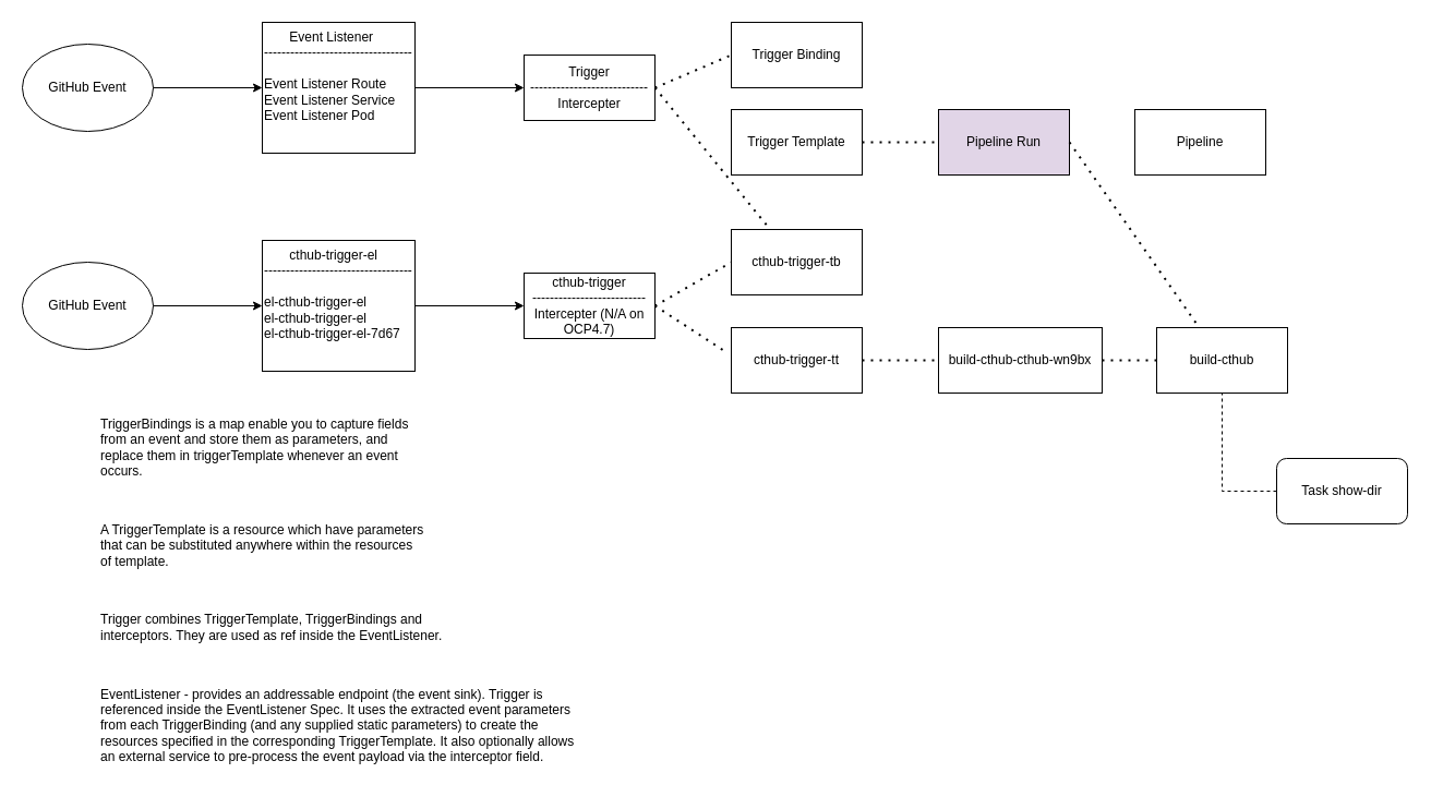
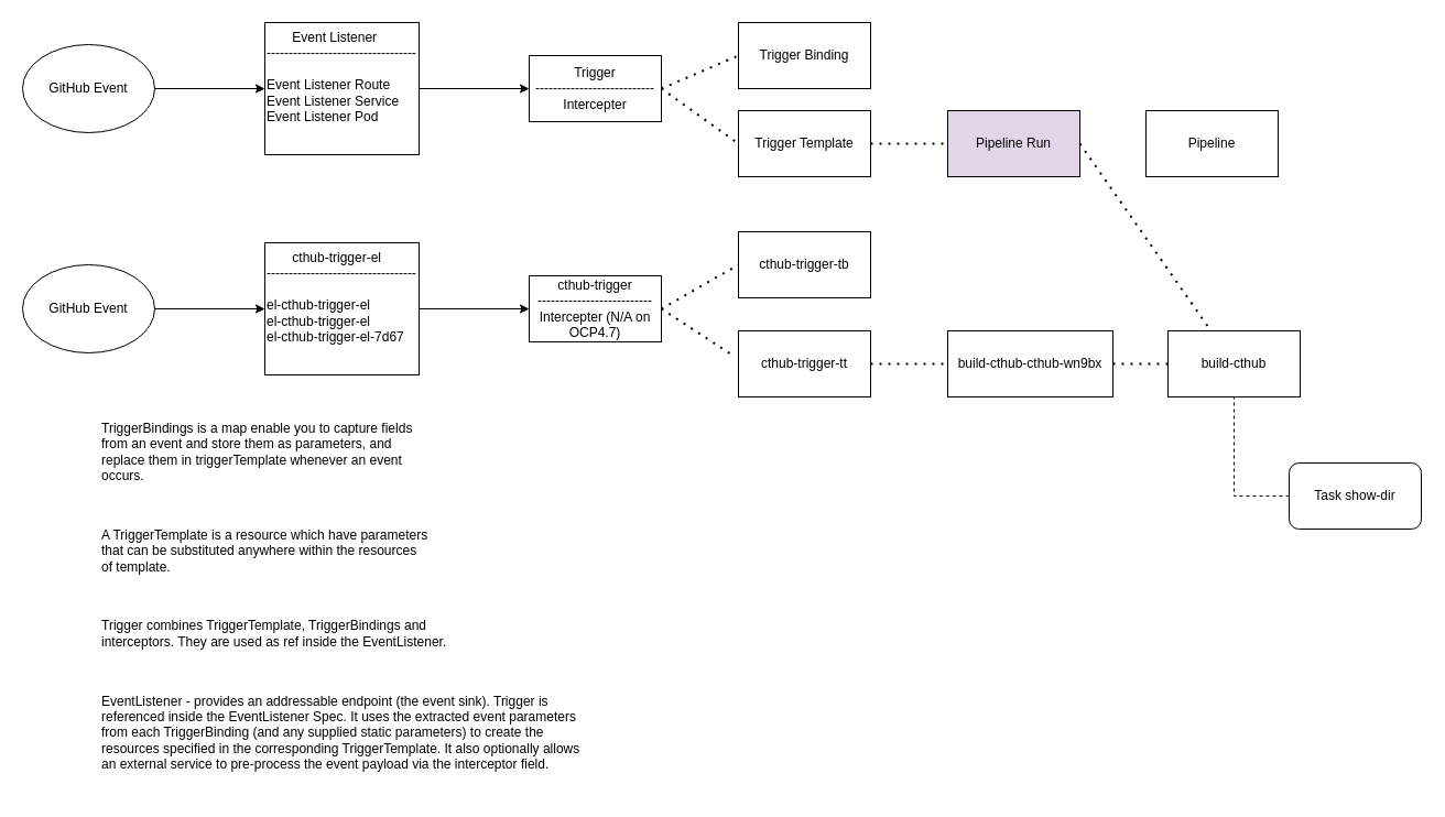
  <mxCell id="0" />
  <mxCell id="1" parent="0" />
  <mxCell id="2" value="&amp;nbsp; &amp;nbsp; &amp;nbsp; &amp;nbsp;Event Listener&lt;br&gt;----------------------------------&lt;br&gt;&lt;br&gt;Event Listener Route&lt;br&gt;Event Listener Service&lt;br&gt;Event Listener Pod" style="rounded=0;whiteSpace=wrap;html=1;align=left;verticalAlign=top;" vertex="1" parent="1"><mxGeometry x="240" y="20" width="140" height="120" as="geometry" /></mxCell>
  <mxCell id="3" value="GitHub Event" style="ellipse;whiteSpace=wrap;html=1;" vertex="1" parent="1"><mxGeometry x="20" y="40" width="120" height="80" as="geometry" /></mxCell>
  <mxCell id="4" value="" style="endArrow=classic;html=1;rounded=0;exitX=1;exitY=0.5;exitDx=0;exitDy=0;entryX=0;entryY=0.5;entryDx=0;entryDy=0;" edge="1" parent="1" source="3" target="2"><mxGeometry width="50" height="50" relative="1" as="geometry"><mxPoint x="390" y="190" as="sourcePoint" /><mxPoint x="440" y="140" as="targetPoint" /></mxGeometry></mxCell>
  <mxCell id="5" value="Trigger Binding" style="rounded=0;whiteSpace=wrap;html=1;" vertex="1" parent="1"><mxGeometry x="670" y="20" width="120" height="60" as="geometry" /></mxCell>
  <mxCell id="6" value="Trigger Template" style="rounded=0;whiteSpace=wrap;html=1;" vertex="1" parent="1"><mxGeometry x="670" y="100" width="120" height="60" as="geometry" /></mxCell>
  <mxCell id="7" value="TriggerBindings is a map enable you to capture fields from an event and store them as parameters, and replace them in triggerTemplate whenever an event occurs." style="text;html=1;strokeColor=none;fillColor=none;align=left;verticalAlign=middle;whiteSpace=wrap;rounded=0;" vertex="1" parent="1"><mxGeometry x="90" y="370" width="300" height="80" as="geometry" /></mxCell>
  <mxCell id="8" value="A TriggerTemplate is a resource which have parameters that can be substituted anywhere within the resources of template." style="text;html=1;strokeColor=none;fillColor=none;align=left;verticalAlign=middle;whiteSpace=wrap;rounded=0;" vertex="1" parent="1"><mxGeometry x="90" y="470" width="300" height="60" as="geometry" /></mxCell>
  <mxCell id="9" value="Trigger&lt;br&gt;---------------------------&lt;br&gt;Intercepter" style="rounded=0;whiteSpace=wrap;html=1;" vertex="1" parent="1"><mxGeometry x="480" y="50" width="120" height="60" as="geometry" /></mxCell>
  <mxCell id="10" value="" style="endArrow=none;dashed=1;html=1;dashPattern=1 3;strokeWidth=2;rounded=0;entryX=0;entryY=0.5;entryDx=0;entryDy=0;exitX=1;exitY=0.5;exitDx=0;exitDy=0;" edge="1" parent="1" source="9" target="5"><mxGeometry width="50" height="50" relative="1" as="geometry"><mxPoint x="460" y="310" as="sourcePoint" /><mxPoint x="510" y="260" as="targetPoint" /></mxGeometry></mxCell>
- <mxCell id="11" value="" style="endArrow=none;dashed=1;html=1;dashPattern=1 3;strokeWidth=2;rounded=0;exitX=1;exitY=0.5;exitDx=0;exitDy=0;" edge="1" parent="1" source="9" target="22"><mxGeometry width="50" height="50" relative="1" as="geometry"><mxPoint x="460" y="310" as="sourcePoint" /><mxPoint x="510" y="260" as="targetPoint" /></mxGeometry></mxCell>
+ <mxCell id="11" value="" style="endArrow=none;dashed=1;html=1;dashPattern=1 3;strokeWidth=2;rounded=0;entryX=0;entryY=0.5;entryDx=0;entryDy=0;exitX=1;exitY=0.5;exitDx=0;exitDy=0;" edge="1" parent="1" source="9" target="6"><mxGeometry width="50" height="50" relative="1" as="geometry"><mxPoint x="460" y="310" as="sourcePoint" /><mxPoint x="510" y="260" as="targetPoint" /></mxGeometry></mxCell>
  <mxCell id="12" value="Trigger combines TriggerTemplate, TriggerBindings and interceptors. They are used as ref inside the EventListener." style="text;html=1;strokeColor=none;fillColor=none;align=left;verticalAlign=middle;whiteSpace=wrap;rounded=0;" vertex="1" parent="1"><mxGeometry x="90" y="540" width="340" height="70" as="geometry" /></mxCell>
  <mxCell id="13" value="" style="endArrow=classic;html=1;rounded=0;exitX=1;exitY=0.5;exitDx=0;exitDy=0;entryX=0;entryY=0.5;entryDx=0;entryDy=0;" edge="1" parent="1" source="2" target="9"><mxGeometry width="50" height="50" relative="1" as="geometry"><mxPoint x="430" y="210" as="sourcePoint" /><mxPoint x="480" y="160" as="targetPoint" /></mxGeometry></mxCell>
  <mxCell id="14" value="EventListener - provides an addressable endpoint (the event sink). Trigger is referenced inside the EventListener Spec. It uses the extracted event parameters from each TriggerBinding (and any supplied static parameters) to create the resources specified in the corresponding TriggerTemplate. It also optionally allows an external service to pre-process the event payload via the interceptor field." style="text;html=1;strokeColor=none;fillColor=none;align=left;verticalAlign=middle;whiteSpace=wrap;rounded=0;" vertex="1" parent="1"><mxGeometry x="90" y="610" width="440" height="110" as="geometry" /></mxCell>
  <mxCell id="15" value="Pipeline Run" style="rounded=0;whiteSpace=wrap;html=1;fillColor=#e1d5e7;" vertex="1" parent="1"><mxGeometry x="860" y="100" width="120" height="60" as="geometry" /></mxCell>
  <mxCell id="16" value="Pipeline" style="rounded=0;whiteSpace=wrap;html=1;" vertex="1" parent="1"><mxGeometry x="1040" y="100" width="120" height="60" as="geometry" /></mxCell>
  <mxCell id="17" value="" style="endArrow=none;dashed=1;html=1;dashPattern=1 3;strokeWidth=2;rounded=0;exitX=1;exitY=0.5;exitDx=0;exitDy=0;" edge="1" parent="1" source="15" target="25"><mxGeometry width="50" height="50" relative="1" as="geometry"><mxPoint x="830" y="380" as="sourcePoint" /><mxPoint x="880" y="330" as="targetPoint" /></mxGeometry></mxCell>
  <mxCell id="18" value="" style="endArrow=none;dashed=1;html=1;dashPattern=1 3;strokeWidth=2;rounded=0;entryX=0;entryY=0.5;entryDx=0;entryDy=0;exitX=1;exitY=0.5;exitDx=0;exitDy=0;" edge="1" parent="1" source="6" target="15"><mxGeometry width="50" height="50" relative="1" as="geometry"><mxPoint x="800" y="300" as="sourcePoint" /><mxPoint x="850" y="250" as="targetPoint" /></mxGeometry></mxCell>
  <mxCell id="19" value="GitHub Event" style="ellipse;whiteSpace=wrap;html=1;" vertex="1" parent="1"><mxGeometry x="20" y="240" width="120" height="80" as="geometry" /></mxCell>
  <mxCell id="20" value="&amp;nbsp; &amp;nbsp; &amp;nbsp; &amp;nbsp;cthub-trigger-el&lt;br&gt;----------------------------------&lt;br&gt;&lt;br&gt;el-cthub-trigger-el&lt;br&gt;el-cthub-trigger-el&lt;br&gt;el-cthub-trigger-el-7d67" style="rounded=0;whiteSpace=wrap;html=1;align=left;verticalAlign=top;" vertex="1" parent="1"><mxGeometry x="240" y="220" width="140" height="120" as="geometry" /></mxCell>
  <mxCell id="21" value="cthub-trigger&lt;br&gt;--------------------------&lt;br&gt;Intercepter (N/A on OCP4.7)" style="rounded=0;whiteSpace=wrap;html=1;" vertex="1" parent="1"><mxGeometry x="480" y="250" width="120" height="60" as="geometry" /></mxCell>
  <mxCell id="22" value="cthub-trigger-tb" style="rounded=0;whiteSpace=wrap;html=1;" vertex="1" parent="1"><mxGeometry x="670" y="210" width="120" height="60" as="geometry" /></mxCell>
  <mxCell id="23" value="cthub-trigger-tt" style="rounded=0;whiteSpace=wrap;html=1;" vertex="1" parent="1"><mxGeometry x="670" y="300" width="120" height="60" as="geometry" /></mxCell>
  <mxCell id="24" value="build-cthub-cthub-wn9bx" style="rounded=0;whiteSpace=wrap;html=1;" vertex="1" parent="1"><mxGeometry x="860" y="300" width="150" height="60" as="geometry" /></mxCell>
  <mxCell id="25" value="build-cthub" style="rounded=0;whiteSpace=wrap;html=1;" vertex="1" parent="1"><mxGeometry x="1060" y="300" width="120" height="60" as="geometry" /></mxCell>
  <mxCell id="26" value="" style="endArrow=classic;html=1;rounded=0;exitX=1;exitY=0.5;exitDx=0;exitDy=0;entryX=0;entryY=0.5;entryDx=0;entryDy=0;" edge="1" parent="1" source="20" target="21"><mxGeometry width="50" height="50" relative="1" as="geometry"><mxPoint x="380" y="270" as="sourcePoint" /><mxPoint x="480" y="270" as="targetPoint" /></mxGeometry></mxCell>
  <mxCell id="27" value="" style="endArrow=classic;html=1;rounded=0;exitX=1;exitY=0.5;exitDx=0;exitDy=0;entryX=0;entryY=0.5;entryDx=0;entryDy=0;" edge="1" parent="1" source="19" target="20"><mxGeometry width="50" height="50" relative="1" as="geometry"><mxPoint x="160" y="100" as="sourcePoint" /><mxPoint x="260" y="100" as="targetPoint" /><Array as="points" /></mxGeometry></mxCell>
  <mxCell id="28" value="" style="endArrow=none;dashed=1;html=1;dashPattern=1 3;strokeWidth=2;rounded=0;entryX=0;entryY=0.5;entryDx=0;entryDy=0;exitX=1;exitY=0.5;exitDx=0;exitDy=0;" edge="1" parent="1" source="21" target="22"><mxGeometry width="50" height="50" relative="1" as="geometry"><mxPoint x="550" y="430" as="sourcePoint" /><mxPoint x="620" y="400" as="targetPoint" /></mxGeometry></mxCell>
  <mxCell id="29" value="" style="endArrow=none;dashed=1;html=1;dashPattern=1 3;strokeWidth=2;rounded=0;entryX=-0.033;entryY=0.383;entryDx=0;entryDy=0;exitX=1;exitY=0.5;exitDx=0;exitDy=0;entryPerimeter=0;" edge="1" parent="1" source="21" target="23"><mxGeometry width="50" height="50" relative="1" as="geometry"><mxPoint x="610" y="90" as="sourcePoint" /><mxPoint x="680" y="140" as="targetPoint" /></mxGeometry></mxCell>
  <mxCell id="30" value="" style="endArrow=none;dashed=1;html=1;dashPattern=1 3;strokeWidth=2;rounded=0;entryX=0;entryY=0.5;entryDx=0;entryDy=0;exitX=1;exitY=0.5;exitDx=0;exitDy=0;" edge="1" parent="1" source="23" target="24"><mxGeometry width="50" height="50" relative="1" as="geometry"><mxPoint x="790" y="420" as="sourcePoint" /><mxPoint x="860" y="420" as="targetPoint" /></mxGeometry></mxCell>
  <mxCell id="31" value="" style="endArrow=none;dashed=1;html=1;dashPattern=1 3;strokeWidth=2;rounded=0;entryX=0;entryY=0.5;entryDx=0;entryDy=0;exitX=1;exitY=0.5;exitDx=0;exitDy=0;" edge="1" parent="1" source="24" target="25"><mxGeometry width="50" height="50" relative="1" as="geometry"><mxPoint x="810" y="150" as="sourcePoint" /><mxPoint x="880" y="150" as="targetPoint" /></mxGeometry></mxCell>
  <mxCell id="32" value="Task show-dir" style="rounded=1;whiteSpace=wrap;html=1;" vertex="1" parent="1"><mxGeometry x="1170" y="420" width="120" height="60" as="geometry" /></mxCell>
  <mxCell id="33" value="" style="endArrow=none;dashed=1;html=1;rounded=0;entryX=0.5;entryY=1;entryDx=0;entryDy=0;exitX=0;exitY=0.5;exitDx=0;exitDy=0;" edge="1" parent="1" source="32" target="25"><mxGeometry width="50" height="50" relative="1" as="geometry"><mxPoint x="1010" y="530" as="sourcePoint" /><mxPoint x="1060" y="480" as="targetPoint" /><Array as="points"><mxPoint x="1120" y="450" /></Array></mxGeometry></mxCell>
